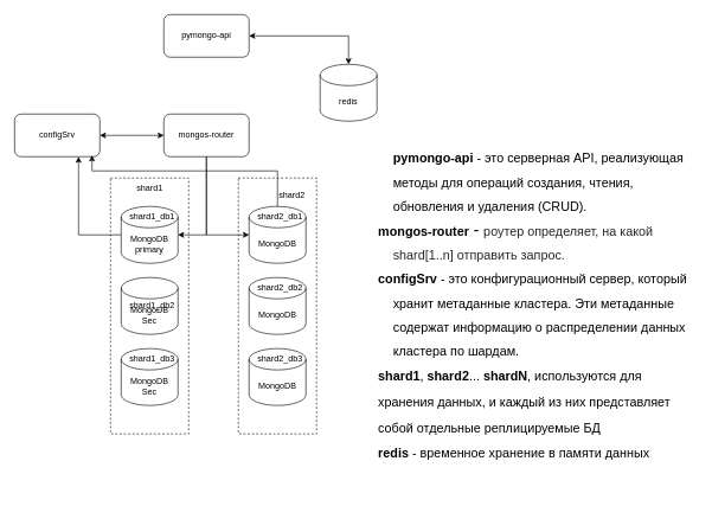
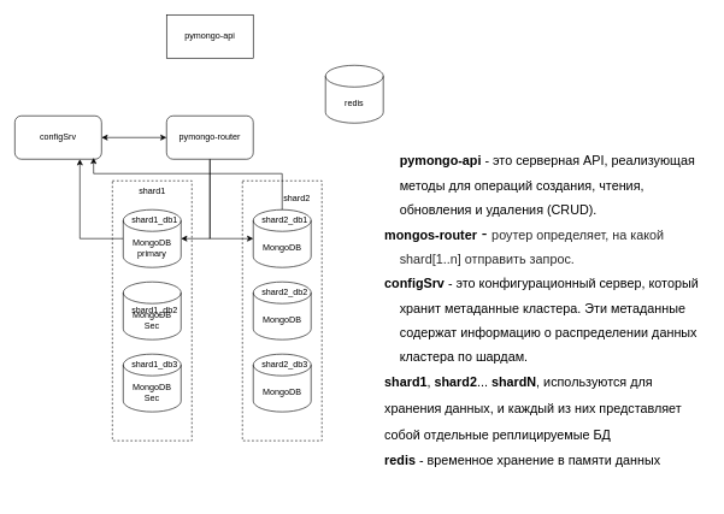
  <mxCell id="0" />
  <mxCell id="1" parent="0" />
- <mxCell id="2" value="pymongo-api" style="rounded=1;whiteSpace=wrap;html=1;" vertex="1" parent="1"><mxGeometry x="230" y="20" width="120" height="60" as="geometry" /></mxCell>
+ <mxCell id="2" value="pymongo-api" style="whiteSpace=wrap;html=1;rounded=0;" vertex="1" parent="1"><mxGeometry x="230" y="20" width="120" height="60" as="geometry" /></mxCell>
  <mxCell id="3" style="edgeStyle=orthogonalEdgeStyle;rounded=0;orthogonalLoop=1;jettySize=auto;html=1;entryX=1;entryY=0.5;entryDx=0;entryDy=0;entryPerimeter=0;" edge="1" parent="1" source="4" target="10"><mxGeometry relative="1" as="geometry"><mxPoint x="290" y="340" as="targetPoint" /></mxGeometry></mxCell>
- <mxCell id="4" value="mongos-router" style="rounded=1;whiteSpace=wrap;html=1;" vertex="1" parent="1"><mxGeometry x="230" y="160" width="120" height="60" as="geometry" /></mxCell>
+ <mxCell id="4" value="pymongo-router" style="rounded=1;whiteSpace=wrap;html=1;" vertex="1" parent="1"><mxGeometry x="230" y="160" width="120" height="60" as="geometry" /></mxCell>
  <mxCell id="5" style="edgeStyle=orthogonalEdgeStyle;rounded=0;orthogonalLoop=1;jettySize=auto;html=1;entryX=0;entryY=0.5;entryDx=0;entryDy=0;startArrow=classic;startFill=1;" edge="1" parent="1" source="6" target="4"><mxGeometry relative="1" as="geometry" /></mxCell>
  <mxCell id="6" value="configSrv" style="rounded=1;whiteSpace=wrap;html=1;" vertex="1" parent="1"><mxGeometry x="20" y="160" width="120" height="60" as="geometry" /></mxCell>
  <mxCell id="7" value="MongoDB" style="shape=cylinder3;whiteSpace=wrap;html=1;boundedLbl=1;backgroundOutline=1;size=15;" vertex="1" parent="1"><mxGeometry x="350" y="290" width="80" height="80" as="geometry" /></mxCell>
  <mxCell id="8" value="&lt;div style=&quot;text-align: center;&quot;&gt;shard2&lt;/div&gt;" style="text;whiteSpace=wrap;html=1;" vertex="1" parent="1"><mxGeometry x="390" y="260" width="50" height="30" as="geometry" /></mxCell>
  <mxCell id="9" style="edgeStyle=orthogonalEdgeStyle;rounded=0;orthogonalLoop=1;jettySize=auto;html=1;entryX=0.75;entryY=1;entryDx=0;entryDy=0;" edge="1" parent="1" source="10" target="6"><mxGeometry relative="1" as="geometry" /></mxCell>
  <mxCell id="10" value="MongoDB&lt;br&gt;primary" style="shape=cylinder3;whiteSpace=wrap;html=1;boundedLbl=1;backgroundOutline=1;size=15;" vertex="1" parent="1"><mxGeometry x="170" y="290" width="80" height="80" as="geometry" /></mxCell>
  <mxCell id="11" value="&lt;div style=&quot;text-align: center;&quot;&gt;shard1&lt;/div&gt;" style="text;whiteSpace=wrap;html=1;" vertex="1" parent="1"><mxGeometry x="190" y="250" width="40" height="30" as="geometry" /></mxCell>
  <mxCell id="12" value="MongoDB&lt;div&gt;Sec&lt;/div&gt;" style="shape=cylinder3;whiteSpace=wrap;html=1;boundedLbl=1;backgroundOutline=1;size=15;" vertex="1" parent="1"><mxGeometry x="170" y="390" width="80" height="80" as="geometry" /></mxCell>
  <mxCell id="13" value="MongoDB&lt;div&gt;Sec&lt;/div&gt;" style="shape=cylinder3;whiteSpace=wrap;html=1;boundedLbl=1;backgroundOutline=1;size=15;" vertex="1" parent="1"><mxGeometry x="170" y="490" width="80" height="80" as="geometry" /></mxCell>
  <mxCell id="14" value="MongoDB" style="shape=cylinder3;whiteSpace=wrap;html=1;boundedLbl=1;backgroundOutline=1;size=15;" vertex="1" parent="1"><mxGeometry x="350" y="390" width="80" height="80" as="geometry" /></mxCell>
  <mxCell id="15" value="MongoDB" style="shape=cylinder3;whiteSpace=wrap;html=1;boundedLbl=1;backgroundOutline=1;size=15;" vertex="1" parent="1"><mxGeometry x="350" y="490" width="80" height="80" as="geometry" /></mxCell>
  <mxCell id="16" value="" style="rounded=0;whiteSpace=wrap;html=1;fillColor=none;dashed=1;" vertex="1" parent="1"><mxGeometry x="155" y="250" width="110" height="360" as="geometry" /></mxCell>
  <mxCell id="17" value="" style="rounded=0;whiteSpace=wrap;html=1;fillColor=none;dashed=1;" vertex="1" parent="1"><mxGeometry x="335" y="250" width="110" height="360" as="geometry" /></mxCell>
  <mxCell id="18" value="&lt;div style=&quot;text-align: center;&quot;&gt;shard1_db1&lt;/div&gt;" style="text;whiteSpace=wrap;html=1;" vertex="1" parent="1"><mxGeometry x="180" y="290" width="40" height="30" as="geometry" /></mxCell>
  <mxCell id="19" value="&lt;div style=&quot;text-align: center;&quot;&gt;shard1_db2&lt;/div&gt;" style="text;whiteSpace=wrap;html=1;" vertex="1" parent="1"><mxGeometry x="180" y="415" width="40" height="30" as="geometry" /></mxCell>
  <mxCell id="20" value="&lt;div style=&quot;text-align: center;&quot;&gt;shard1_db3&lt;/div&gt;" style="text;whiteSpace=wrap;html=1;" vertex="1" parent="1"><mxGeometry x="180" y="490" width="40" height="30" as="geometry" /></mxCell>
  <mxCell id="21" value="&lt;div style=&quot;text-align: center;&quot;&gt;shard2_db1&lt;/div&gt;" style="text;whiteSpace=wrap;html=1;" vertex="1" parent="1"><mxGeometry x="360" y="290" width="40" height="30" as="geometry" /></mxCell>
  <mxCell id="22" value="&lt;div style=&quot;text-align: center;&quot;&gt;shard2_db2&lt;/div&gt;" style="text;whiteSpace=wrap;html=1;" vertex="1" parent="1"><mxGeometry x="360" y="390" width="40" height="30" as="geometry" /></mxCell>
  <mxCell id="23" value="&lt;div style=&quot;text-align: center;&quot;&gt;shard2_db3&lt;/div&gt;" style="text;whiteSpace=wrap;html=1;" vertex="1" parent="1"><mxGeometry x="360" y="490" width="40" height="30" as="geometry" /></mxCell>
  <mxCell id="24" style="edgeStyle=orthogonalEdgeStyle;rounded=0;orthogonalLoop=1;jettySize=auto;html=1;entryX=0;entryY=0.5;entryDx=0;entryDy=0;entryPerimeter=0;" edge="1" parent="1" source="4" target="7"><mxGeometry relative="1" as="geometry" /></mxCell>
  <mxCell id="25" style="edgeStyle=orthogonalEdgeStyle;rounded=0;orthogonalLoop=1;jettySize=auto;html=1;entryX=0.908;entryY=0.967;entryDx=0;entryDy=0;entryPerimeter=0;" edge="1" parent="1" source="7" target="6"><mxGeometry relative="1" as="geometry"><Array as="points"><mxPoint x="390" y="240" /><mxPoint x="129" y="240" /></Array></mxGeometry></mxCell>
  <mxCell id="26" value="redis" style="shape=cylinder3;whiteSpace=wrap;html=1;boundedLbl=1;backgroundOutline=1;size=15;" vertex="1" parent="1"><mxGeometry x="450" y="90" width="80" height="80" as="geometry" /></mxCell>
- <mxCell id="27" style="edgeStyle=orthogonalEdgeStyle;rounded=0;orthogonalLoop=1;jettySize=auto;html=1;entryX=0.5;entryY=0;entryDx=0;entryDy=0;entryPerimeter=0;startArrow=classic;startFill=1;" edge="1" parent="1" source="2" target="26"><mxGeometry relative="1" as="geometry" /></mxCell>
  <mxCell id="28" value="&lt;h1 style=&quot;margin-top: 0px;&quot;&gt;&lt;p class=&quot;p1&quot; style=&quot;text-indent: 0px; margin: 0px 0px 0px 21px; font-variant-numeric: normal; font-variant-east-asian: normal; font-variant-alternates: normal; font-kerning: auto; font-optical-sizing: auto; font-feature-settings: normal; font-variation-settings: normal; font-variant-position: normal; font-stretch: normal; line-height: normal;&quot;&gt;&lt;span style=&quot;font-size: 18px;&quot;&gt;pymongo-api&lt;/span&gt;&lt;span style=&quot;font-size: 18px; font-weight: normal;&quot;&gt; - это серверная API, реализующая методы для операций создания, чтения, обновления и удаления (CRUD).&lt;/span&gt;&lt;br&gt;&lt;/p&gt;&lt;p class=&quot;p1&quot; style=&quot;margin: 0px 0px 0px 21px; text-indent: -21px; font-variant-numeric: normal; font-variant-east-asian: normal; font-variant-alternates: normal; font-kerning: auto; font-optical-sizing: auto; font-feature-settings: normal; font-variation-settings: normal; font-variant-position: normal; font-stretch: normal; line-height: normal;&quot;&gt;&lt;span style=&quot;background-color: initial; text-indent: 0px;&quot;&gt;&lt;font style=&quot;font-size: 18px;&quot;&gt;mongos-router&lt;/font&gt;&lt;span style=&quot;font-size: 23px;&quot;&gt;&amp;nbsp;&lt;span style=&quot;font-weight: normal;&quot;&gt;-&amp;nbsp;&lt;/span&gt;&lt;/span&gt;&lt;/span&gt;&lt;span style=&quot;font-size: 18px; background-color: rgb(255, 255, 255); color: rgba(0, 0, 0, 0.85); font-family: &amp;quot;YS Text&amp;quot;, sans-serif; font-weight: 400; white-space-collapse: preserve-breaks;&quot;&gt;роутер определяет, на какой shard[1..n] отправить запрос.&lt;/span&gt;&lt;/p&gt;&lt;p class=&quot;p1&quot; style=&quot;margin: 0px 0px 0px 21px; text-indent: -21px; font-variant-numeric: normal; font-variant-east-asian: normal; font-variant-alternates: normal; font-kerning: auto; font-optical-sizing: auto; font-feature-settings: normal; font-variation-settings: normal; font-variant-position: normal; font-stretch: normal; line-height: normal;&quot;&gt;&lt;span style=&quot;background-color: initial; font-size: 18px;&quot;&gt;configSrv&lt;/span&gt;&lt;span style=&quot;background-color: initial; font-size: 18px; font-weight: normal;&quot;&gt; - это конфигурационный сервер, который хранит метаданные кластера. Эти метаданные содержат информацию о распределении данных кластера по шардам.&lt;/span&gt;&lt;/p&gt;&lt;div style=&quot;&quot;&gt;&lt;span style=&quot;background-color: initial; font-size: 18px;&quot;&gt;shard1&lt;/span&gt;&lt;span style=&quot;background-color: initial; font-size: 18px; font-weight: normal;&quot;&gt;, &lt;/span&gt;&lt;span style=&quot;background-color: initial; font-size: 18px;&quot;&gt;shard2&lt;/span&gt;&lt;span style=&quot;background-color: initial; font-size: 18px; font-weight: normal;&quot;&gt;... &lt;/span&gt;&lt;span style=&quot;background-color: initial; font-size: 18px;&quot;&gt;shardN&lt;/span&gt;&lt;span style=&quot;background-color: initial; font-size: 18px; font-weight: normal;&quot;&gt;, используются для хранения данных, и каждый из них представляет собой отдельные реплицируемые БД&lt;/span&gt;&lt;/div&gt;&lt;div style=&quot;&quot;&gt;&lt;span style=&quot;font-size: 18px;&quot;&gt;redis &lt;/span&gt;&lt;span style=&quot;font-size: 18px; font-weight: 400;&quot;&gt;- временное хранение в памяти данных&amp;nbsp;&lt;/span&gt;&lt;/div&gt;&lt;/h1&gt;" style="text;html=1;whiteSpace=wrap;overflow=hidden;rounded=0;fontSize=15;align=left;" vertex="1" parent="1"><mxGeometry x="530" y="195" width="450" height="495" as="geometry" /></mxCell>
